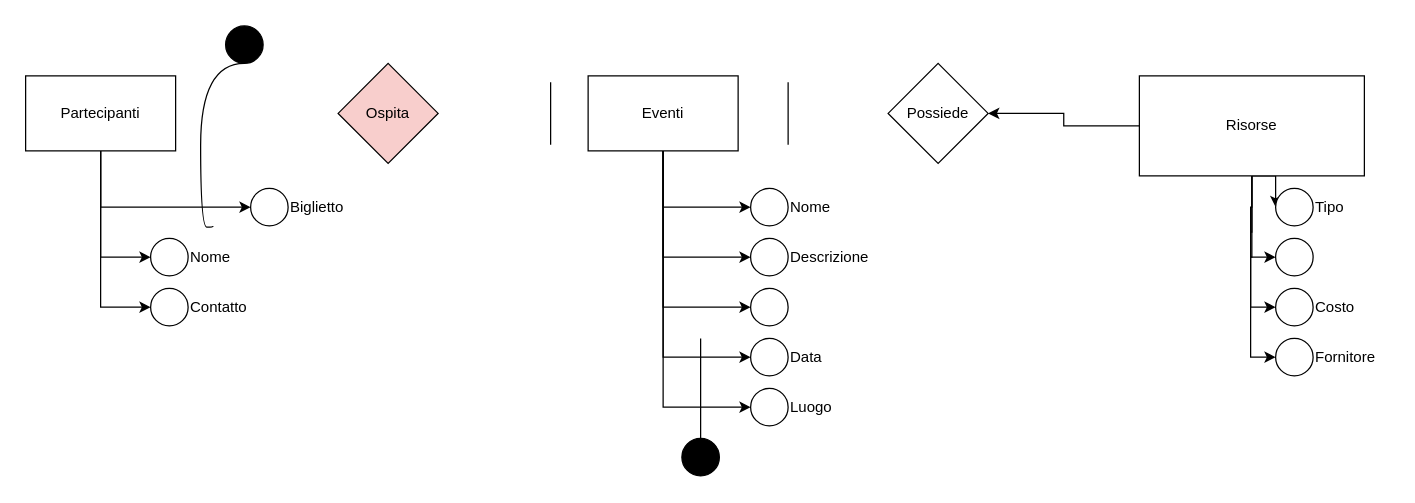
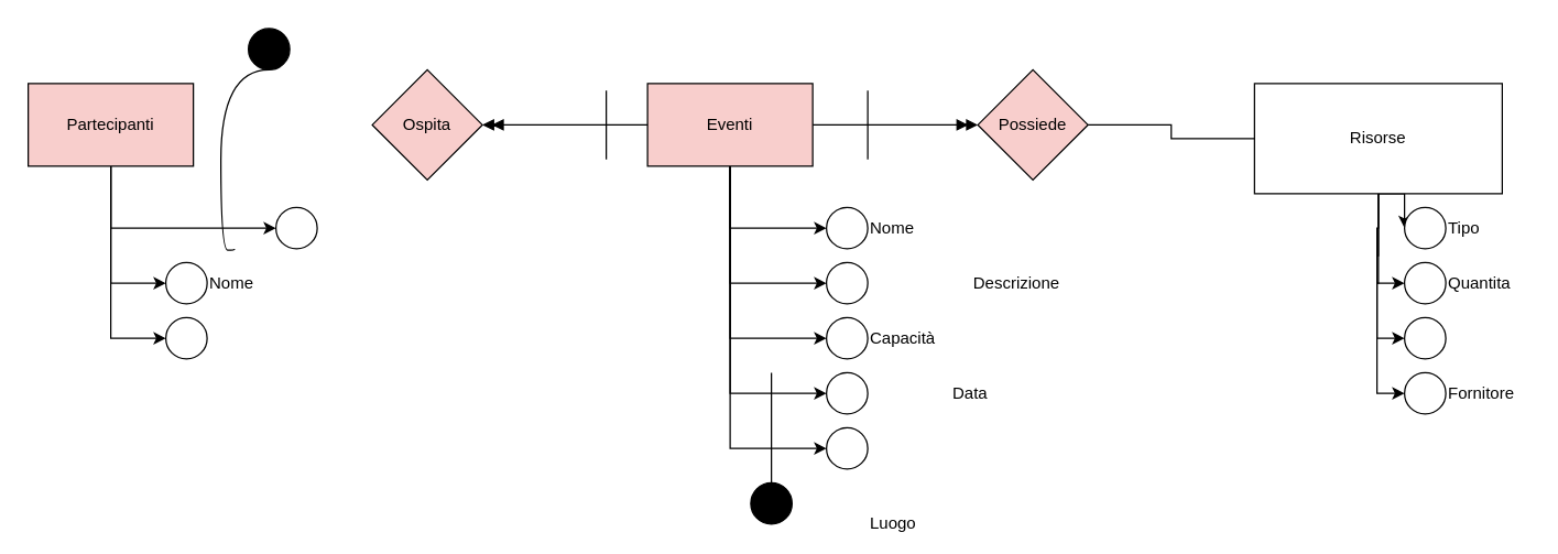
  <mxCell id="0" />
  <mxCell id="1" parent="0" />
  <mxCell id="2" style="edgeStyle=orthogonalEdgeStyle;rounded=0;orthogonalLoop=1;jettySize=auto;html=1;exitX=0.5;exitY=1;exitDx=0;exitDy=0;entryX=0;entryY=0.5;entryDx=0;entryDy=0;" parent="1" source="9" target="22" edge="1"><mxGeometry relative="1" as="geometry" /></mxCell>
  <mxCell id="3" style="edgeStyle=orthogonalEdgeStyle;rounded=0;orthogonalLoop=1;jettySize=auto;html=1;exitX=0.5;exitY=1;exitDx=0;exitDy=0;entryX=0;entryY=0.5;entryDx=0;entryDy=0;" parent="1" source="9" target="24" edge="1"><mxGeometry relative="1" as="geometry" /></mxCell>
  <mxCell id="4" style="edgeStyle=orthogonalEdgeStyle;rounded=0;orthogonalLoop=1;jettySize=auto;html=1;exitX=0.5;exitY=1;exitDx=0;exitDy=0;entryX=0;entryY=0.5;entryDx=0;entryDy=0;" parent="1" source="9" target="26" edge="1"><mxGeometry relative="1" as="geometry" /></mxCell>
  <mxCell id="5" style="edgeStyle=orthogonalEdgeStyle;rounded=0;orthogonalLoop=1;jettySize=auto;html=1;exitX=0.5;exitY=1;exitDx=0;exitDy=0;entryX=0;entryY=0.5;entryDx=0;entryDy=0;" parent="1" source="9" target="28" edge="1"><mxGeometry relative="1" as="geometry" /></mxCell>
  <mxCell id="6" style="edgeStyle=orthogonalEdgeStyle;rounded=0;orthogonalLoop=1;jettySize=auto;html=1;exitX=0.5;exitY=1;exitDx=0;exitDy=0;entryX=0;entryY=0.5;entryDx=0;entryDy=0;" parent="1" source="9" target="30" edge="1"><mxGeometry relative="1" as="geometry" /></mxCell>
- <mxCell id="9" value="Eventi" style="rounded=0;whiteSpace=wrap;html=1;" parent="1" vertex="1"><mxGeometry x="470" y="60" width="120" height="60" as="geometry" /></mxCell>
+ <mxCell id="7" style="edgeStyle=orthogonalEdgeStyle;rounded=0;orthogonalLoop=1;jettySize=auto;html=1;exitX=1;exitY=0.5;exitDx=0;exitDy=0;entryX=0;entryY=0.5;entryDx=0;entryDy=0;endArrow=doubleBlock;endFill=1;" parent="1" source="9" target="21" edge="1"><mxGeometry relative="1" as="geometry" /></mxCell>
+ <mxCell id="8" style="edgeStyle=orthogonalEdgeStyle;rounded=0;orthogonalLoop=1;jettySize=auto;html=1;exitX=0;exitY=0.5;exitDx=0;exitDy=0;entryX=1;entryY=0.5;entryDx=0;entryDy=0;endArrow=doubleBlock;endFill=1;" parent="1" source="9" target="20" edge="1"><mxGeometry relative="1" as="geometry" /></mxCell>
+ <mxCell id="9" value="Eventi" style="rounded=0;whiteSpace=wrap;html=1;fillColor=#f8cecc;" parent="1" vertex="1"><mxGeometry x="470" y="60" width="120" height="60" as="geometry" /></mxCell>
  <mxCell id="10" style="edgeStyle=orthogonalEdgeStyle;rounded=0;orthogonalLoop=1;jettySize=auto;html=1;exitX=0.5;exitY=1;exitDx=0;exitDy=0;entryX=0;entryY=0.5;entryDx=0;entryDy=0;" parent="1" source="13" target="32" edge="1"><mxGeometry relative="1" as="geometry" /></mxCell>
  <mxCell id="11" style="edgeStyle=orthogonalEdgeStyle;rounded=0;orthogonalLoop=1;jettySize=auto;html=1;exitX=0.5;exitY=1;exitDx=0;exitDy=0;entryX=0;entryY=0.5;entryDx=0;entryDy=0;" parent="1" source="13" target="34" edge="1"><mxGeometry relative="1" as="geometry" /></mxCell>
  <mxCell id="12" style="edgeStyle=orthogonalEdgeStyle;rounded=0;orthogonalLoop=1;jettySize=auto;html=1;exitX=0.5;exitY=1;exitDx=0;exitDy=0;entryX=0;entryY=0.5;entryDx=0;entryDy=0;" parent="1" source="13" target="48" edge="1"><mxGeometry relative="1" as="geometry" /></mxCell>
- <mxCell id="13" value="Partecipanti" style="rounded=0;whiteSpace=wrap;html=1;" parent="1" vertex="1"><mxGeometry x="20" y="60" width="120" height="60" as="geometry" /></mxCell>
+ <mxCell id="13" value="Partecipanti" style="rounded=0;whiteSpace=wrap;html=1;fillColor=#f8cecc;" parent="1" vertex="1"><mxGeometry x="20" y="60" width="120" height="60" as="geometry" /></mxCell>
  <mxCell id="14" style="edgeStyle=orthogonalEdgeStyle;rounded=0;orthogonalLoop=1;jettySize=auto;html=1;exitX=0.5;exitY=1;exitDx=0;exitDy=0;entryX=0;entryY=0.5;entryDx=0;entryDy=0;" parent="1" source="19" target="36" edge="1"><mxGeometry relative="1" as="geometry" /></mxCell>
  <mxCell id="15" style="edgeStyle=orthogonalEdgeStyle;rounded=0;orthogonalLoop=1;jettySize=auto;html=1;exitX=0.5;exitY=1;exitDx=0;exitDy=0;entryX=0;entryY=0.5;entryDx=0;entryDy=0;" parent="1" source="19" target="38" edge="1"><mxGeometry relative="1" as="geometry" /></mxCell>
  <mxCell id="16" style="edgeStyle=orthogonalEdgeStyle;rounded=0;orthogonalLoop=1;jettySize=auto;html=1;exitX=0.5;exitY=1;exitDx=0;exitDy=0;entryX=0;entryY=0.5;entryDx=0;entryDy=0;" parent="1" source="19" target="40" edge="1"><mxGeometry relative="1" as="geometry" /></mxCell>
  <mxCell id="17" style="edgeStyle=orthogonalEdgeStyle;rounded=0;orthogonalLoop=1;jettySize=auto;html=1;exitX=0.5;exitY=1;exitDx=0;exitDy=0;entryX=0;entryY=0.5;entryDx=0;entryDy=0;" parent="1" source="19" target="42" edge="1"><mxGeometry relative="1" as="geometry" /></mxCell>
- <mxCell id="18" style="edgeStyle=orthogonalEdgeStyle;rounded=0;orthogonalLoop=1;jettySize=auto;html=1;exitX=0;exitY=0.5;exitDx=0;exitDy=0;entryX=1;entryY=0.5;entryDx=0;entryDy=0;" parent="1" source="19" target="21" edge="1"><mxGeometry relative="1" as="geometry" /></mxCell>
+ <mxCell id="18" style="edgeStyle=orthogonalEdgeStyle;rounded=0;orthogonalLoop=1;jettySize=auto;html=1;exitX=0;exitY=0.5;exitDx=0;exitDy=0;entryX=1;entryY=0.5;entryDx=0;entryDy=0;endArrow=none;" parent="1" source="19" target="21" edge="1"><mxGeometry relative="1" as="geometry" /></mxCell>
  <mxCell id="19" value="Risorse" style="rounded=0;whiteSpace=wrap;html=1;" parent="1" vertex="1"><mxGeometry x="911" y="60" width="180" height="80" as="geometry" /></mxCell>
  <mxCell id="20" value="Ospita" style="rhombus;whiteSpace=wrap;html=1;fillColor=#f8cecc;" parent="1" vertex="1"><mxGeometry x="270" y="50" width="80" height="80" as="geometry" /></mxCell>
- <mxCell id="21" value="Possiede" style="rhombus;whiteSpace=wrap;html=1;" parent="1" vertex="1"><mxGeometry x="710" y="50" width="80" height="80" as="geometry" /></mxCell>
+ <mxCell id="21" value="Possiede" style="rhombus;whiteSpace=wrap;html=1;fillColor=#f8cecc;" parent="1" vertex="1"><mxGeometry x="710" y="50" width="80" height="80" as="geometry" /></mxCell>
  <mxCell id="22" value="" style="ellipse;whiteSpace=wrap;html=1;aspect=fixed;" parent="1" vertex="1"><mxGeometry x="600" y="150" width="30" height="30" as="geometry" /></mxCell>
  <mxCell id="23" value="Nome" style="text;html=1;align=left;verticalAlign=middle;whiteSpace=wrap;rounded=0;" parent="1" vertex="1"><mxGeometry x="630" y="150" width="60" height="30" as="geometry" /></mxCell>
  <mxCell id="24" value="" style="ellipse;whiteSpace=wrap;html=1;aspect=fixed;" parent="1" vertex="1"><mxGeometry x="600" y="190" width="30" height="30" as="geometry" /></mxCell>
- <mxCell id="25" value="Descrizione" style="text;html=1;align=left;verticalAlign=middle;whiteSpace=wrap;rounded=0;" parent="1" vertex="1"><mxGeometry x="630" y="190" width="60" height="30" as="geometry" /></mxCell>
+ <mxCell id="25" value="Descrizione" style="text;html=1;align=left;verticalAlign=middle;whiteSpace=wrap;rounded=0;" parent="1" vertex="1"><mxGeometry x="705" y="190" width="60" height="30" as="geometry" /></mxCell>
  <mxCell id="26" value="" style="ellipse;whiteSpace=wrap;html=1;aspect=fixed;" parent="1" vertex="1"><mxGeometry x="600" y="270" width="30" height="30" as="geometry" /></mxCell>
- <mxCell id="27" value="Data" style="text;html=1;align=left;verticalAlign=middle;whiteSpace=wrap;rounded=0;" parent="1" vertex="1"><mxGeometry x="630" y="270" width="60" height="30" as="geometry" /></mxCell>
+ <mxCell id="27" value="Data" style="text;html=1;align=left;verticalAlign=middle;whiteSpace=wrap;rounded=0;" parent="1" vertex="1"><mxGeometry x="690" y="270" width="60" height="30" as="geometry" /></mxCell>
  <mxCell id="28" value="" style="ellipse;whiteSpace=wrap;html=1;aspect=fixed;" parent="1" vertex="1"><mxGeometry x="600" y="310" width="30" height="30" as="geometry" /></mxCell>
- <mxCell id="29" value="Luogo" style="text;html=1;align=left;verticalAlign=middle;whiteSpace=wrap;rounded=0;" parent="1" vertex="1"><mxGeometry x="630" y="310" width="60" height="30" as="geometry" /></mxCell>
+ <mxCell id="29" value="Luogo" style="text;html=1;align=left;verticalAlign=middle;whiteSpace=wrap;rounded=0;" parent="1" vertex="1"><mxGeometry x="630" y="365" width="60" height="30" as="geometry" /></mxCell>
  <mxCell id="30" value="" style="ellipse;whiteSpace=wrap;html=1;aspect=fixed;" parent="1" vertex="1"><mxGeometry x="600" y="230" width="30" height="30" as="geometry" /></mxCell>
+ <mxCell id="31" value="Capacità" style="text;html=1;align=left;verticalAlign=middle;whiteSpace=wrap;rounded=0;" parent="1" vertex="1"><mxGeometry x="630" y="230" width="60" height="30" as="geometry" /></mxCell>
  <mxCell id="32" value="" style="ellipse;whiteSpace=wrap;html=1;aspect=fixed;" parent="1" vertex="1"><mxGeometry x="120" y="190" width="30" height="30" as="geometry" /></mxCell>
  <mxCell id="33" value="Nome" style="text;html=1;align=left;verticalAlign=middle;whiteSpace=wrap;rounded=0;" parent="1" vertex="1"><mxGeometry x="150" y="190" width="60" height="30" as="geometry" /></mxCell>
  <mxCell id="34" value="" style="ellipse;whiteSpace=wrap;html=1;aspect=fixed;" parent="1" vertex="1"><mxGeometry x="120" y="230" width="30" height="30" as="geometry" /></mxCell>
- <mxCell id="35" value="Contatto" style="text;html=1;align=left;verticalAlign=middle;whiteSpace=wrap;rounded=0;" parent="1" vertex="1"><mxGeometry x="150" y="230" width="60" height="30" as="geometry" /></mxCell>
  <mxCell id="36" value="" style="ellipse;whiteSpace=wrap;html=1;aspect=fixed;" parent="1" vertex="1"><mxGeometry x="1020" y="150" width="30" height="30" as="geometry" /></mxCell>
  <mxCell id="37" value="Tipo" style="text;html=1;align=left;verticalAlign=middle;whiteSpace=wrap;rounded=0;" parent="1" vertex="1"><mxGeometry x="1050" y="150" width="60" height="30" as="geometry" /></mxCell>
  <mxCell id="38" value="" style="ellipse;whiteSpace=wrap;html=1;aspect=fixed;" parent="1" vertex="1"><mxGeometry x="1020" y="190" width="30" height="30" as="geometry" /></mxCell>
+ <mxCell id="39" value="Quantita" style="text;html=1;align=left;verticalAlign=middle;whiteSpace=wrap;rounded=0;" parent="1" vertex="1"><mxGeometry x="1050" y="190" width="60" height="30" as="geometry" /></mxCell>
  <mxCell id="40" value="" style="ellipse;whiteSpace=wrap;html=1;aspect=fixed;" parent="1" vertex="1"><mxGeometry x="1020" y="230" width="30" height="30" as="geometry" /></mxCell>
- <mxCell id="41" value="Costo" style="text;html=1;align=left;verticalAlign=middle;whiteSpace=wrap;rounded=0;" parent="1" vertex="1"><mxGeometry x="1050" y="230" width="60" height="30" as="geometry" /></mxCell>
  <mxCell id="42" value="" style="ellipse;whiteSpace=wrap;html=1;aspect=fixed;" parent="1" vertex="1"><mxGeometry x="1020" y="270" width="30" height="30" as="geometry" /></mxCell>
  <mxCell id="43" value="Fornitore" style="text;html=1;align=left;verticalAlign=middle;whiteSpace=wrap;rounded=0;" parent="1" vertex="1"><mxGeometry x="1050" y="270" width="60" height="30" as="geometry" /></mxCell>
  <mxCell id="44" value="" style="endArrow=none;html=1;rounded=0;" parent="1" edge="1"><mxGeometry width="50" height="50" relative="1" as="geometry"><mxPoint x="440" y="115" as="sourcePoint" /><mxPoint x="440" y="65" as="targetPoint" /></mxGeometry></mxCell>
  <mxCell id="45" value="" style="endArrow=none;html=1;rounded=0;" parent="1" edge="1"><mxGeometry width="50" height="50" relative="1" as="geometry"><mxPoint x="630" y="115" as="sourcePoint" /><mxPoint x="630" y="65" as="targetPoint" /></mxGeometry></mxCell>
  <mxCell id="46" value="" style="endArrow=none;html=1;rounded=0;" parent="1" edge="1"><mxGeometry width="50" height="50" relative="1" as="geometry"><mxPoint x="560" y="350" as="sourcePoint" /><mxPoint x="560" y="270" as="targetPoint" /></mxGeometry></mxCell>
  <mxCell id="47" value="" style="ellipse;whiteSpace=wrap;html=1;aspect=fixed;fillColor=#000000;" parent="1" vertex="1"><mxGeometry x="545" y="350" width="30" height="30" as="geometry" /></mxCell>
  <mxCell id="48" value="" style="ellipse;whiteSpace=wrap;html=1;aspect=fixed;" parent="1" vertex="1"><mxGeometry x="200" y="150" width="30" height="30" as="geometry" /></mxCell>
- <mxCell id="49" value="Biglietto" style="text;html=1;align=left;verticalAlign=middle;whiteSpace=wrap;rounded=0;" parent="1" vertex="1"><mxGeometry x="230" y="150" width="60" height="30" as="geometry" /></mxCell>
  <mxCell id="50" value="" style="endArrow=none;html=1;rounded=0;entryX=0.5;entryY=1;entryDx=0;entryDy=0;edgeStyle=orthogonalEdgeStyle;curved=1;" parent="1" target="51" edge="1"><mxGeometry width="50" height="50" relative="1" as="geometry"><mxPoint x="170" y="180" as="sourcePoint" /><mxPoint x="165" y="60" as="targetPoint" /><Array as="points"><mxPoint x="160" y="181" /><mxPoint x="160" y="50" /></Array></mxGeometry></mxCell>
  <mxCell id="51" value="" style="ellipse;whiteSpace=wrap;html=1;aspect=fixed;fillColor=#000000;" parent="1" vertex="1"><mxGeometry x="180" y="20" width="30" height="30" as="geometry" /></mxCell>
